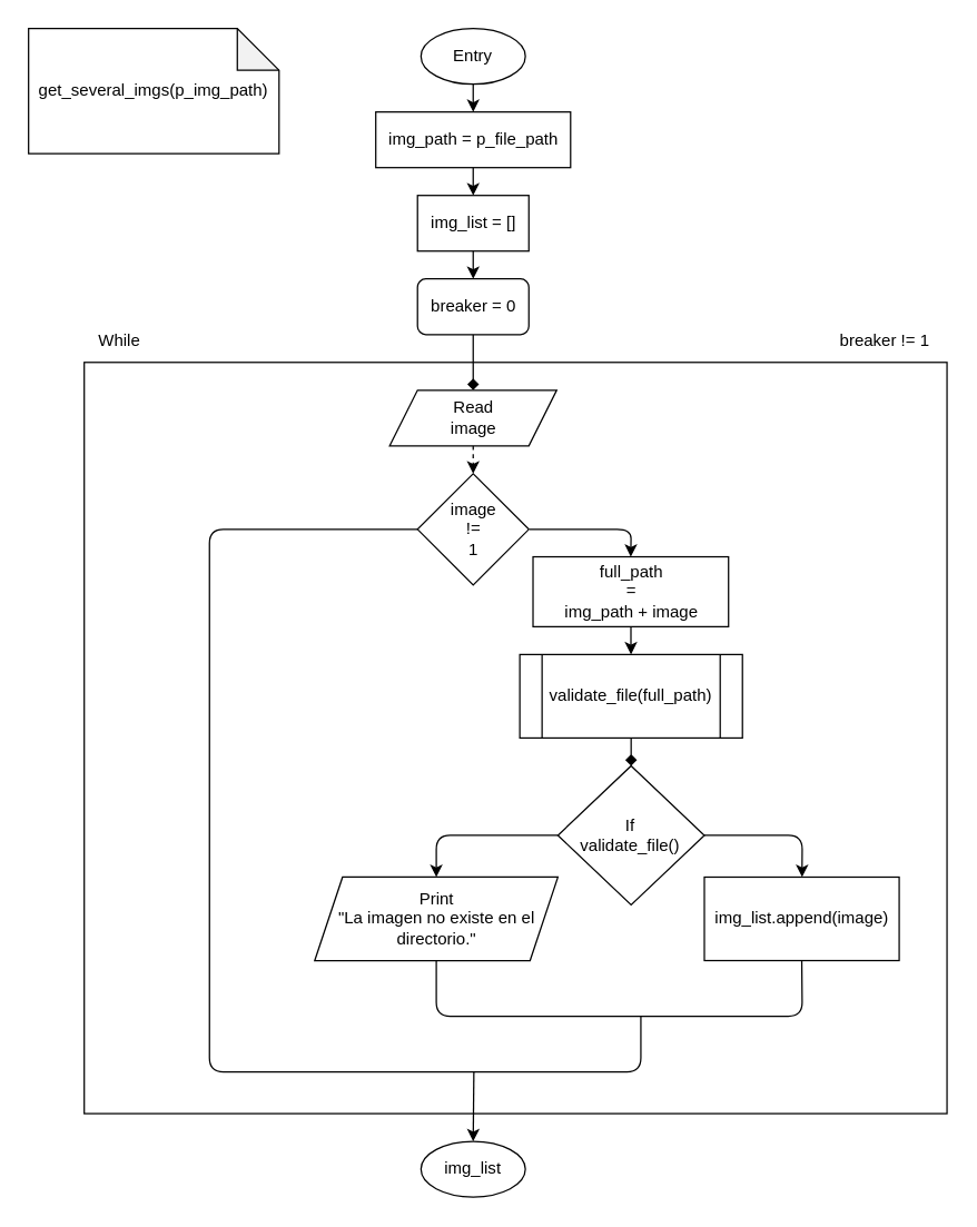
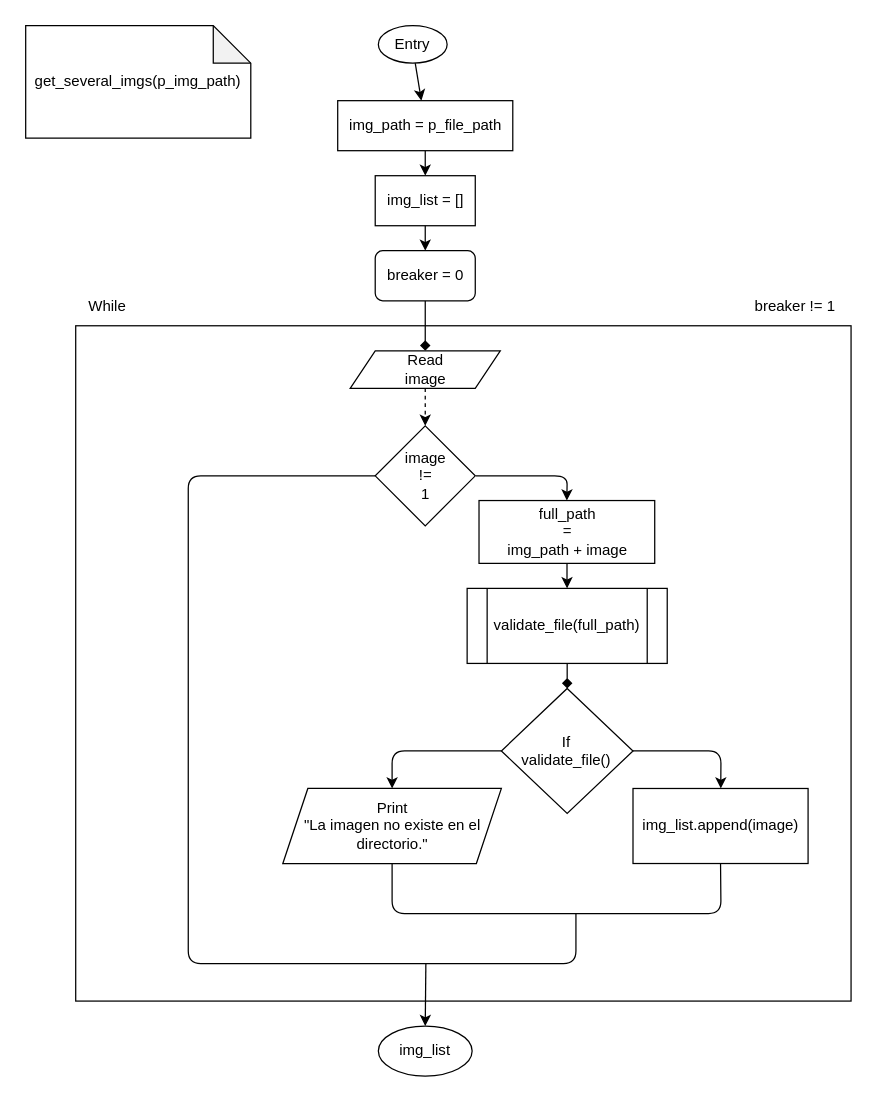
  <mxCell id="0" />
  <mxCell id="1" parent="0" />
  <mxCell id="2" value="" style="edgeStyle=none;html=1;" edge="1" parent="1" source="3" target="6"><mxGeometry relative="1" as="geometry" /></mxCell>
- <mxCell id="3" value="Entry" style="ellipse;whiteSpace=wrap;html=1;" vertex="1" parent="1"><mxGeometry x="302" y="20" width="75" height="40" as="geometry" /></mxCell>
+ <mxCell id="3" value="Entry" style="ellipse;whiteSpace=wrap;html=1;" vertex="1" parent="1"><mxGeometry x="302" y="20" width="55" height="30" as="geometry" /></mxCell>
  <mxCell id="4" value="img_list = []" style="rounded=0;whiteSpace=wrap;html=1;" vertex="1" parent="1"><mxGeometry x="299.5" y="140" width="80" height="40" as="geometry" /></mxCell>
  <mxCell id="5" value="" style="edgeStyle=none;html=1;" edge="1" parent="1" source="6" target="4"><mxGeometry relative="1" as="geometry" /></mxCell>
  <mxCell id="6" value="img_path = p_file_path" style="whiteSpace=wrap;html=1;rounded=0;" vertex="1" parent="1"><mxGeometry x="269.5" y="80" width="140" height="40" as="geometry" /></mxCell>
  <mxCell id="7" value="get_several_imgs(p_img_path)" style="shape=note;whiteSpace=wrap;html=1;backgroundOutline=1;darkOpacity=0.05;" vertex="1" parent="1"><mxGeometry x="20" y="20" width="180" height="90" as="geometry" /></mxCell>
  <mxCell id="8" value="" style="rounded=0;whiteSpace=wrap;html=1;" vertex="1" parent="1"><mxGeometry x="60" y="260" width="620" height="540" as="geometry" /></mxCell>
  <mxCell id="9" value="" style="edgeStyle=none;html=1;" edge="1" parent="1" source="4" target="11"><mxGeometry relative="1" as="geometry" /></mxCell>
  <mxCell id="10" style="edgeStyle=none;html=1;endArrow=diamond;" edge="1" parent="1" source="11" target="15"><mxGeometry relative="1" as="geometry" /></mxCell>
  <mxCell id="11" value="breaker = 0" style="whiteSpace=wrap;html=1;rounded=1;" vertex="1" parent="1"><mxGeometry x="299.5" y="200" width="80" height="40" as="geometry" /></mxCell>
  <mxCell id="12" value="While" style="text;html=1;align=center;verticalAlign=middle;resizable=0;points=[];autosize=1;strokeColor=none;fillColor=none;" vertex="1" parent="1"><mxGeometry x="60" y="230" width="50" height="30" as="geometry" /></mxCell>
  <mxCell id="13" value="breaker != 1" style="text;html=1;align=center;verticalAlign=middle;resizable=0;points=[];autosize=1;strokeColor=none;fillColor=none;" vertex="1" parent="1"><mxGeometry x="590" y="230" width="90" height="30" as="geometry" /></mxCell>
  <mxCell id="14" value="" style="edgeStyle=none;html=1;dashed=1;" edge="1" parent="1" source="15" target="17"><mxGeometry relative="1" as="geometry" /></mxCell>
- <mxCell id="15" value="Read&lt;br&gt;image" style="shape=parallelogram;perimeter=parallelogramPerimeter;whiteSpace=wrap;html=1;fixedSize=1;" vertex="1" parent="1"><mxGeometry x="279.5" y="280" width="120" height="40" as="geometry" /></mxCell>
+ <mxCell id="15" value="Read&lt;br&gt;image" style="shape=parallelogram;perimeter=parallelogramPerimeter;whiteSpace=wrap;html=1;fixedSize=1;" vertex="1" parent="1"><mxGeometry x="279.5" y="280" width="120" height="30" as="geometry" /></mxCell>
  <mxCell id="16" value="" style="edgeStyle=none;html=1;entryX=0.5;entryY=0;entryDx=0;entryDy=0;" edge="1" parent="1" target="19"><mxGeometry relative="1" as="geometry"><mxPoint x="380" y="380" as="sourcePoint" /><Array as="points"><mxPoint x="453" y="380" /></Array></mxGeometry></mxCell>
  <mxCell id="17" value="image&lt;br&gt;!=&lt;br&gt;1" style="rhombus;whiteSpace=wrap;html=1;" vertex="1" parent="1"><mxGeometry x="299.5" y="340" width="80" height="80" as="geometry" /></mxCell>
  <mxCell id="18" value="" style="edgeStyle=none;html=1;" edge="1" parent="1" source="19" target="21"><mxGeometry relative="1" as="geometry" /></mxCell>
  <mxCell id="19" value="full_path &lt;br&gt;= &lt;br&gt;img_path + image" style="whiteSpace=wrap;html=1;" vertex="1" parent="1"><mxGeometry x="382.5" y="399.75" width="140.5" height="50.25" as="geometry" /></mxCell>
  <mxCell id="20" value="" style="edgeStyle=none;html=1;endArrow=diamond;" edge="1" parent="1" source="21" target="24"><mxGeometry relative="1" as="geometry" /></mxCell>
  <mxCell id="21" value="validate_file(full_path)" style="shape=process;whiteSpace=wrap;html=1;backgroundOutline=1;" vertex="1" parent="1"><mxGeometry x="373" y="470" width="160" height="60" as="geometry" /></mxCell>
  <mxCell id="22" value="" style="edgeStyle=none;html=1;exitX=1;exitY=0.5;exitDx=0;exitDy=0;" edge="1" parent="1" source="24" target="25"><mxGeometry relative="1" as="geometry"><Array as="points"><mxPoint x="576" y="600" /></Array></mxGeometry></mxCell>
  <mxCell id="23" value="" style="edgeStyle=none;html=1;exitX=0;exitY=0.5;exitDx=0;exitDy=0;entryX=0.5;entryY=0;entryDx=0;entryDy=0;" edge="1" parent="1" source="24" target="26"><mxGeometry relative="1" as="geometry"><Array as="points"><mxPoint x="313" y="600" /></Array></mxGeometry></mxCell>
  <mxCell id="24" value="If&lt;br&gt;validate_file()" style="rhombus;whiteSpace=wrap;html=1;" vertex="1" parent="1"><mxGeometry x="400.38" y="550" width="105.25" height="100" as="geometry" /></mxCell>
  <mxCell id="25" value="img_list.append(image)" style="whiteSpace=wrap;html=1;" vertex="1" parent="1"><mxGeometry x="505.63" y="630" width="140" height="60" as="geometry" /></mxCell>
  <mxCell id="26" value="Print&lt;br&gt;&quot;La imagen no existe en el directorio.&quot;" style="shape=parallelogram;perimeter=parallelogramPerimeter;whiteSpace=wrap;html=1;fixedSize=1;" vertex="1" parent="1"><mxGeometry x="225.62" y="630" width="174.76" height="60" as="geometry" /></mxCell>
  <mxCell id="27" value="" style="endArrow=none;html=1;entryX=0.5;entryY=1;entryDx=0;entryDy=0;exitX=0.5;exitY=1;exitDx=0;exitDy=0;" edge="1" parent="1" source="25" target="26"><mxGeometry width="50" height="50" relative="1" as="geometry"><mxPoint x="323" y="810" as="sourcePoint" /><mxPoint x="373" y="760" as="targetPoint" /><Array as="points"><mxPoint x="576" y="730" /><mxPoint x="313" y="730" /></Array></mxGeometry></mxCell>
  <mxCell id="28" value="" style="endArrow=none;html=1;entryX=0;entryY=0.5;entryDx=0;entryDy=0;" edge="1" parent="1" target="17"><mxGeometry width="50" height="50" relative="1" as="geometry"><mxPoint x="460" y="730" as="sourcePoint" /><mxPoint x="219.75" y="730" as="targetPoint" /><Array as="points"><mxPoint x="460" y="770" /><mxPoint x="150" y="770" /><mxPoint x="150" y="380" /></Array></mxGeometry></mxCell>
  <mxCell id="29" value="" style="endArrow=classic;html=1;entryX=0.5;entryY=0;entryDx=0;entryDy=0;" edge="1" parent="1" target="30"><mxGeometry width="50" height="50" relative="1" as="geometry"><mxPoint x="340" y="770" as="sourcePoint" /><mxPoint x="340" y="820" as="targetPoint" /></mxGeometry></mxCell>
  <mxCell id="30" value="img_list" style="ellipse;whiteSpace=wrap;html=1;" vertex="1" parent="1"><mxGeometry x="302" y="820" width="75" height="40" as="geometry" /></mxCell>
